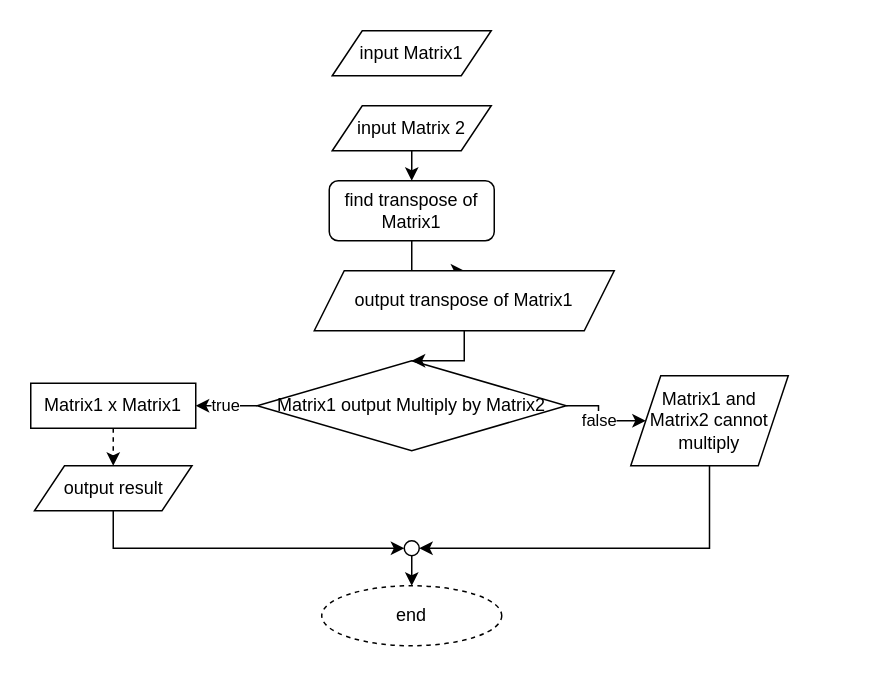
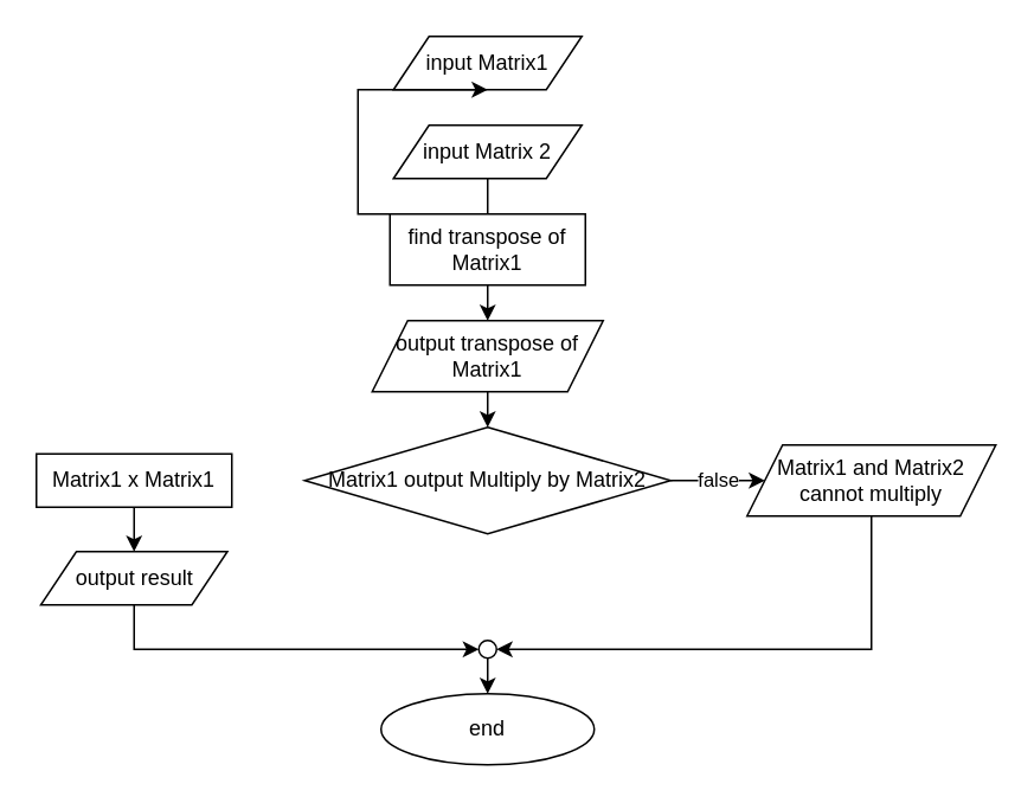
  <mxCell id="0" />
  <mxCell id="1" parent="0" />
  <mxCell id="2" value="input Matrix1" style="shape=parallelogram;perimeter=parallelogramPerimeter;whiteSpace=wrap;html=1;fixedSize=1;" vertex="1" parent="1"><mxGeometry x="221" y="20" width="106" height="30" as="geometry" /></mxCell>
- <mxCell id="3" style="edgeStyle=orthogonalEdgeStyle;rounded=0;orthogonalLoop=1;jettySize=auto;html=1;exitX=0.5;exitY=1;exitDx=0;exitDy=0;entryX=0.5;entryY=0;entryDx=0;entryDy=0;" edge="1" parent="1" source="4" target="9"><mxGeometry relative="1" as="geometry" /></mxCell>
+ <mxCell id="3" style="edgeStyle=orthogonalEdgeStyle;rounded=0;orthogonalLoop=1;jettySize=auto;html=1;exitX=0.5;exitY=1;exitDx=0;exitDy=0;" edge="1" parent="1" source="4" target="2"><mxGeometry relative="1" as="geometry" /></mxCell>
  <mxCell id="4" value="input Matrix 2" style="shape=parallelogram;perimeter=parallelogramPerimeter;whiteSpace=wrap;html=1;fixedSize=1;" vertex="1" parent="1"><mxGeometry x="221" y="70" width="106" height="30" as="geometry" /></mxCell>
  <mxCell id="5" value="false" style="edgeStyle=orthogonalEdgeStyle;rounded=0;orthogonalLoop=1;jettySize=auto;html=1;exitX=1;exitY=0.5;exitDx=0;exitDy=0;entryX=0;entryY=0.5;entryDx=0;entryDy=0;" edge="1" parent="1" source="7" target="11"><mxGeometry relative="1" as="geometry" /></mxCell>
- <mxCell id="6" value="true" style="edgeStyle=orthogonalEdgeStyle;rounded=0;orthogonalLoop=1;jettySize=auto;html=1;exitX=0;exitY=0.5;exitDx=0;exitDy=0;entryX=1;entryY=0.5;entryDx=0;entryDy=0;" edge="1" parent="1" source="7" target="15"><mxGeometry relative="1" as="geometry" /></mxCell>
  <mxCell id="7" value="Matrix1 output Multiply by Matrix2" style="rhombus;whiteSpace=wrap;html=1;" vertex="1" parent="1"><mxGeometry x="171" y="240" width="206" height="60" as="geometry" /></mxCell>
  <mxCell id="8" style="edgeStyle=orthogonalEdgeStyle;rounded=0;orthogonalLoop=1;jettySize=auto;html=1;exitX=0.5;exitY=1;exitDx=0;exitDy=0;entryX=0.5;entryY=0;entryDx=0;entryDy=0;" edge="1" parent="1" source="9" target="13"><mxGeometry relative="1" as="geometry" /></mxCell>
- <mxCell id="9" value="find transpose of Matrix1" style="whiteSpace=wrap;html=1;rounded=1;" vertex="1" parent="1"><mxGeometry x="219" y="120" width="110" height="40" as="geometry" /></mxCell>
+ <mxCell id="9" value="find transpose of Matrix1" style="rounded=0;whiteSpace=wrap;html=1;" vertex="1" parent="1"><mxGeometry x="219" y="120" width="110" height="40" as="geometry" /></mxCell>
  <mxCell id="10" style="edgeStyle=orthogonalEdgeStyle;rounded=0;orthogonalLoop=1;jettySize=auto;html=1;exitX=0.5;exitY=1;exitDx=0;exitDy=0;entryX=1;entryY=0.5;entryDx=0;entryDy=0;" edge="1" parent="1" source="11" target="19"><mxGeometry relative="1" as="geometry" /></mxCell>
- <mxCell id="11" value="Matrix1 and Matrix2 cannot multiply" style="shape=parallelogram;perimeter=parallelogramPerimeter;whiteSpace=wrap;html=1;fixedSize=1;" vertex="1" parent="1"><mxGeometry x="420" y="250" width="105" height="60" as="geometry" /></mxCell>
+ <mxCell id="11" value="Matrix1 and Matrix2 cannot multiply" style="shape=parallelogram;perimeter=parallelogramPerimeter;whiteSpace=wrap;html=1;fixedSize=1;" vertex="1" parent="1"><mxGeometry x="420" y="250" width="140" height="40" as="geometry" /></mxCell>
  <mxCell id="12" style="edgeStyle=orthogonalEdgeStyle;rounded=0;orthogonalLoop=1;jettySize=auto;html=1;exitX=0.5;exitY=1;exitDx=0;exitDy=0;entryX=0.5;entryY=0;entryDx=0;entryDy=0;" edge="1" parent="1" source="13" target="7"><mxGeometry relative="1" as="geometry"><mxPoint x="274" y="230" as="targetPoint" /></mxGeometry></mxCell>
- <mxCell id="13" value="output transpose of Matrix1" style="shape=parallelogram;perimeter=parallelogramPerimeter;whiteSpace=wrap;html=1;fixedSize=1;" vertex="1" parent="1"><mxGeometry x="209" y="180" width="200" height="40" as="geometry" /></mxCell>
- <mxCell id="14" style="edgeStyle=orthogonalEdgeStyle;rounded=0;orthogonalLoop=1;jettySize=auto;html=1;exitX=0.5;exitY=1;exitDx=0;exitDy=0;entryX=0.5;entryY=0;entryDx=0;entryDy=0;dashed=1;" edge="1" parent="1" source="15" target="17"><mxGeometry relative="1" as="geometry" /></mxCell>
+ <mxCell id="13" value="output transpose of Matrix1" style="shape=parallelogram;perimeter=parallelogramPerimeter;whiteSpace=wrap;html=1;fixedSize=1;" vertex="1" parent="1"><mxGeometry x="209" y="180" width="130" height="40" as="geometry" /></mxCell>
+ <mxCell id="14" style="edgeStyle=orthogonalEdgeStyle;rounded=0;orthogonalLoop=1;jettySize=auto;html=1;exitX=0.5;exitY=1;exitDx=0;exitDy=0;entryX=0.5;entryY=0;entryDx=0;entryDy=0;" edge="1" parent="1" source="15" target="17"><mxGeometry relative="1" as="geometry" /></mxCell>
  <mxCell id="15" value="Matrix1 x Matrix1" style="rounded=0;whiteSpace=wrap;html=1;" vertex="1" parent="1"><mxGeometry x="20" y="255" width="110" height="30" as="geometry" /></mxCell>
  <mxCell id="16" style="edgeStyle=orthogonalEdgeStyle;rounded=0;orthogonalLoop=1;jettySize=auto;html=1;exitX=0.5;exitY=1;exitDx=0;exitDy=0;entryX=0;entryY=0.5;entryDx=0;entryDy=0;" edge="1" parent="1" source="17" target="19"><mxGeometry relative="1" as="geometry" /></mxCell>
  <mxCell id="17" value="output result" style="shape=parallelogram;perimeter=parallelogramPerimeter;whiteSpace=wrap;html=1;fixedSize=1;" vertex="1" parent="1"><mxGeometry x="22.5" y="310" width="105" height="30" as="geometry" /></mxCell>
  <mxCell id="18" style="edgeStyle=orthogonalEdgeStyle;rounded=0;orthogonalLoop=1;jettySize=auto;html=1;exitX=0.5;exitY=1;exitDx=0;exitDy=0;entryX=0.5;entryY=0;entryDx=0;entryDy=0;" edge="1" parent="1" source="19" target="20"><mxGeometry relative="1" as="geometry" /></mxCell>
  <mxCell id="19" value="" style="ellipse;whiteSpace=wrap;html=1;aspect=fixed;" vertex="1" parent="1"><mxGeometry x="269" y="360" width="10" height="10" as="geometry" /></mxCell>
- <mxCell id="20" value="end" style="ellipse;whiteSpace=wrap;html=1;dashed=1;" vertex="1" parent="1"><mxGeometry x="214" y="390" width="120" height="40" as="geometry" /></mxCell>
+ <mxCell id="20" value="end" style="ellipse;whiteSpace=wrap;html=1;" vertex="1" parent="1"><mxGeometry x="214" y="390" width="120" height="40" as="geometry" /></mxCell>
